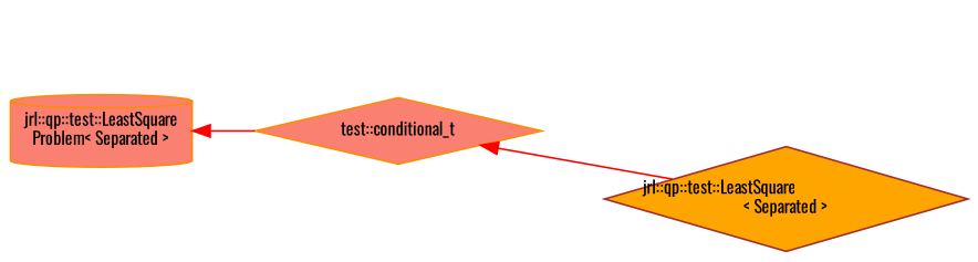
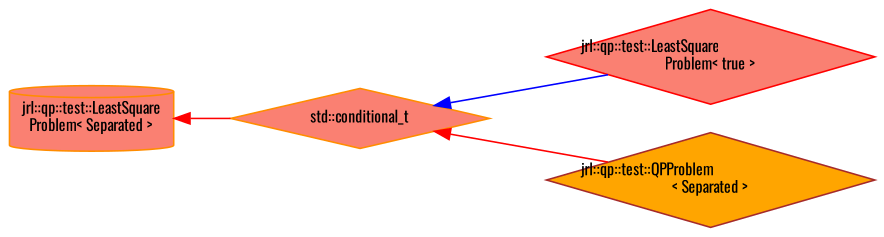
  digraph {
    fontname=Oswald
    rankdir=LR
    node [color=darkorange fillcolor=salmon fontname=Oswald fontsize=10 shape=diamond style=filled]
    edge [color=red dir=back fontname=Oswald fontsize=10 labelfontname=Helvetica labelfontsize=10 style=solid]
-   n1 [height=0.2 label="test::conditional_t" width=0.4]
-   n3 [color=brown fillcolor=orange height=0.2 label="jrl::qp::test::LeastSquare\l\< Separated \>" width=0.4]
+   n1 [height=0.2 label="std::conditional_t" width=0.4]
+   n2 [color=red height=0.2 label="jrl::qp::test::LeastSquare\lProblem\< true \>" width=0.4]
+   n3 [color=brown fillcolor=orange height=0.2 label="jrl::qp::test::QPProblem\l\< Separated \>" width=0.4]
    n4 [height=0.2 label="jrl::qp::test::LeastSquare\lProblem\< Separated \>" shape=cylinder width=0.4]
+   n1 -> n2 [color=blue]
    n1 -> n3
    n4 -> n1
  }
